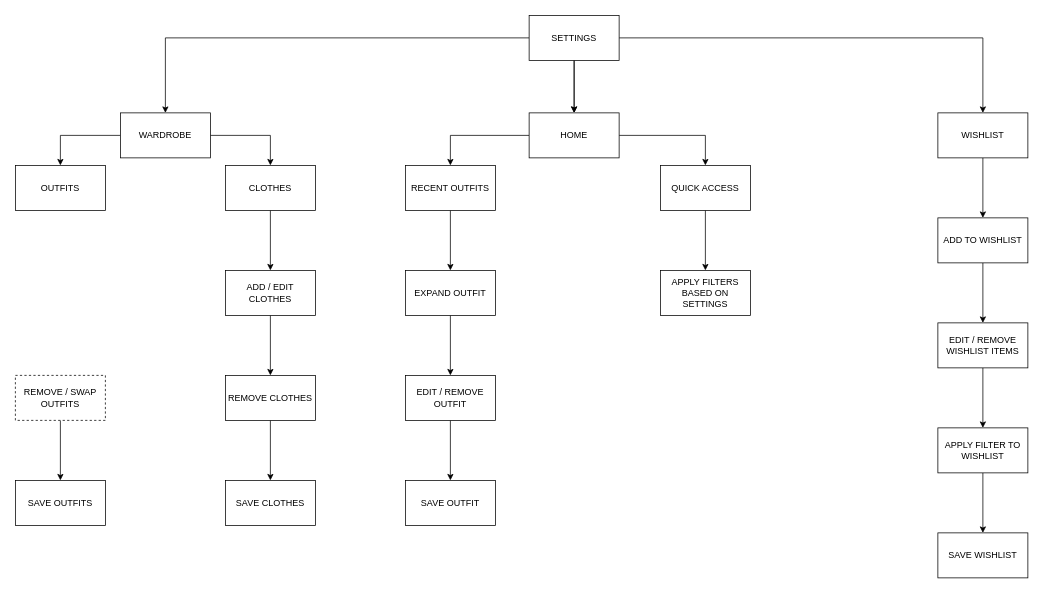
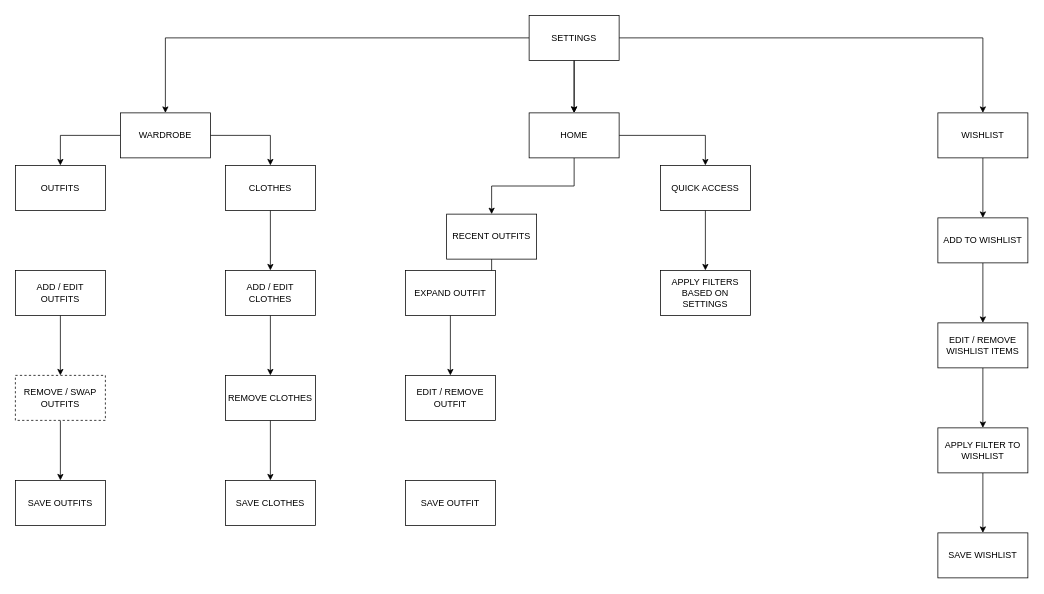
  <mxCell id="0" />
  <mxCell id="1" parent="0" />
  <mxCell id="2" value="" style="edgeStyle=orthogonalEdgeStyle;rounded=0;orthogonalLoop=1;jettySize=auto;html=1;" edge="1" parent="1" source="6" target="9"><mxGeometry relative="1" as="geometry" /></mxCell>
  <mxCell id="3" value="" style="edgeStyle=orthogonalEdgeStyle;rounded=0;orthogonalLoop=1;jettySize=auto;html=1;" edge="1" parent="1" source="6" target="9"><mxGeometry relative="1" as="geometry" /></mxCell>
  <mxCell id="4" value="" style="edgeStyle=orthogonalEdgeStyle;rounded=0;orthogonalLoop=1;jettySize=auto;html=1;" edge="1" parent="1" source="6" target="12"><mxGeometry relative="1" as="geometry" /></mxCell>
  <mxCell id="5" value="" style="edgeStyle=orthogonalEdgeStyle;rounded=0;orthogonalLoop=1;jettySize=auto;html=1;" edge="1" parent="1" source="6" target="14"><mxGeometry relative="1" as="geometry" /></mxCell>
  <mxCell id="6" value="SETTINGS" style="rounded=0;whiteSpace=wrap;html=1;" vertex="1" parent="1"><mxGeometry x="705" y="20" width="120" height="60" as="geometry" /></mxCell>
  <mxCell id="7" value="" style="edgeStyle=orthogonalEdgeStyle;rounded=0;orthogonalLoop=1;jettySize=auto;html=1;" edge="1" parent="1" source="9" target="19"><mxGeometry relative="1" as="geometry" /></mxCell>
  <mxCell id="8" value="" style="edgeStyle=orthogonalEdgeStyle;rounded=0;orthogonalLoop=1;jettySize=auto;html=1;" edge="1" parent="1" source="9" target="27"><mxGeometry relative="1" as="geometry" /></mxCell>
  <mxCell id="9" value="HOME" style="rounded=0;whiteSpace=wrap;html=1;" vertex="1" parent="1"><mxGeometry x="705" y="150" width="120" height="60" as="geometry" /></mxCell>
  <mxCell id="10" value="" style="edgeStyle=orthogonalEdgeStyle;rounded=0;orthogonalLoop=1;jettySize=auto;html=1;" edge="1" parent="1" source="12" target="15"><mxGeometry relative="1" as="geometry" /></mxCell>
  <mxCell id="11" value="" style="edgeStyle=orthogonalEdgeStyle;rounded=0;orthogonalLoop=1;jettySize=auto;html=1;" edge="1" parent="1" source="12" target="17"><mxGeometry relative="1" as="geometry" /></mxCell>
  <mxCell id="12" value="WARDROBE" style="rounded=0;whiteSpace=wrap;html=1;" vertex="1" parent="1"><mxGeometry x="160" y="150" width="120" height="60" as="geometry" /></mxCell>
  <mxCell id="13" value="" style="edgeStyle=orthogonalEdgeStyle;rounded=0;orthogonalLoop=1;jettySize=auto;html=1;" edge="1" parent="1" source="14" target="39"><mxGeometry relative="1" as="geometry" /></mxCell>
  <mxCell id="14" value="WISHLIST" style="rounded=0;whiteSpace=wrap;html=1;" vertex="1" parent="1"><mxGeometry x="1250" y="150" width="120" height="60" as="geometry" /></mxCell>
  <mxCell id="15" value="OUTFITS" style="rounded=0;whiteSpace=wrap;html=1;" vertex="1" parent="1"><mxGeometry x="20" y="220" width="120" height="60" as="geometry" /></mxCell>
  <mxCell id="16" value="" style="edgeStyle=orthogonalEdgeStyle;rounded=0;orthogonalLoop=1;jettySize=auto;html=1;" edge="1" parent="1" source="17" target="25"><mxGeometry relative="1" as="geometry" /></mxCell>
  <mxCell id="17" value="CLOTHES" style="rounded=0;whiteSpace=wrap;html=1;" vertex="1" parent="1"><mxGeometry x="300" y="220" width="120" height="60" as="geometry" /></mxCell>
  <mxCell id="18" value="" style="edgeStyle=orthogonalEdgeStyle;rounded=0;orthogonalLoop=1;jettySize=auto;html=1;" edge="1" parent="1" source="19" target="31"><mxGeometry relative="1" as="geometry" /></mxCell>
- <mxCell id="19" value="RECENT OUTFITS" style="rounded=0;whiteSpace=wrap;html=1;" vertex="1" parent="1"><mxGeometry x="540" y="220" width="120" height="60" as="geometry" /></mxCell>
+ <mxCell id="19" value="RECENT OUTFITS" style="rounded=0;whiteSpace=wrap;html=1;" vertex="1" parent="1"><mxGeometry x="595" y="285" width="120" height="60" as="geometry" /></mxCell>
+ <mxCell id="20" value="" style="edgeStyle=orthogonalEdgeStyle;rounded=0;orthogonalLoop=1;jettySize=auto;html=1;" edge="1" parent="1" source="21" target="23"><mxGeometry relative="1" as="geometry" /></mxCell>
+ <mxCell id="21" value="&lt;div&gt;ADD / EDIT&lt;/div&gt;&lt;div&gt;OUTFITS&lt;/div&gt;" style="rounded=0;whiteSpace=wrap;html=1;" vertex="1" parent="1"><mxGeometry x="20" y="360" width="120" height="60" as="geometry" /></mxCell>
  <mxCell id="22" value="" style="edgeStyle=orthogonalEdgeStyle;rounded=0;orthogonalLoop=1;jettySize=auto;html=1;" edge="1" parent="1" source="23" target="37"><mxGeometry relative="1" as="geometry" /></mxCell>
  <mxCell id="23" value="&lt;div&gt;REMOVE / SWAP OUTFITS&lt;/div&gt;" style="rounded=0;whiteSpace=wrap;html=1;dashed=1;" vertex="1" parent="1"><mxGeometry x="20" y="500" width="120" height="60" as="geometry" /></mxCell>
  <mxCell id="24" value="" style="edgeStyle=orthogonalEdgeStyle;rounded=0;orthogonalLoop=1;jettySize=auto;html=1;" edge="1" parent="1" source="25" target="29"><mxGeometry relative="1" as="geometry" /></mxCell>
  <mxCell id="25" value="ADD / EDIT CLOTHES" style="rounded=0;whiteSpace=wrap;html=1;" vertex="1" parent="1"><mxGeometry x="300" y="360" width="120" height="60" as="geometry" /></mxCell>
  <mxCell id="26" value="" style="edgeStyle=orthogonalEdgeStyle;rounded=0;orthogonalLoop=1;jettySize=auto;html=1;" edge="1" parent="1" source="27" target="35"><mxGeometry relative="1" as="geometry" /></mxCell>
  <mxCell id="27" value="QUICK ACCESS" style="rounded=0;whiteSpace=wrap;html=1;" vertex="1" parent="1"><mxGeometry x="880" y="220" width="120" height="60" as="geometry" /></mxCell>
  <mxCell id="28" value="" style="edgeStyle=orthogonalEdgeStyle;rounded=0;orthogonalLoop=1;jettySize=auto;html=1;" edge="1" parent="1" source="29" target="36"><mxGeometry relative="1" as="geometry" /></mxCell>
  <mxCell id="29" value="REMOVE CLOTHES" style="rounded=0;whiteSpace=wrap;html=1;" vertex="1" parent="1"><mxGeometry x="300" y="500" width="120" height="60" as="geometry" /></mxCell>
  <mxCell id="30" value="" style="edgeStyle=orthogonalEdgeStyle;rounded=0;orthogonalLoop=1;jettySize=auto;html=1;" edge="1" parent="1" source="31" target="33"><mxGeometry relative="1" as="geometry" /></mxCell>
  <mxCell id="31" value="EXPAND OUTFIT" style="rounded=0;whiteSpace=wrap;html=1;" vertex="1" parent="1"><mxGeometry x="540" y="360" width="120" height="60" as="geometry" /></mxCell>
- <mxCell id="32" value="" style="edgeStyle=orthogonalEdgeStyle;rounded=0;orthogonalLoop=1;jettySize=auto;html=1;" edge="1" parent="1" source="33" target="34"><mxGeometry relative="1" as="geometry" /></mxCell>
  <mxCell id="33" value="EDIT / REMOVE OUTFIT" style="rounded=0;whiteSpace=wrap;html=1;" vertex="1" parent="1"><mxGeometry x="540" y="500" width="120" height="60" as="geometry" /></mxCell>
  <mxCell id="34" value="SAVE OUTFIT" style="rounded=0;whiteSpace=wrap;html=1;" vertex="1" parent="1"><mxGeometry x="540" y="640" width="120" height="60" as="geometry" /></mxCell>
  <mxCell id="35" value="&lt;div&gt;APPLY FILTERS BASED ON SETTINGS&lt;/div&gt;" style="rounded=0;whiteSpace=wrap;html=1;" vertex="1" parent="1"><mxGeometry x="880" y="360" width="120" height="60" as="geometry" /></mxCell>
  <mxCell id="36" value="SAVE CLOTHES" style="rounded=0;whiteSpace=wrap;html=1;" vertex="1" parent="1"><mxGeometry x="300" y="640" width="120" height="60" as="geometry" /></mxCell>
  <mxCell id="37" value="&lt;div&gt;SAVE OUTFITS&lt;/div&gt;" style="rounded=0;whiteSpace=wrap;html=1;" vertex="1" parent="1"><mxGeometry x="20" y="640" width="120" height="60" as="geometry" /></mxCell>
  <mxCell id="38" value="" style="edgeStyle=orthogonalEdgeStyle;rounded=0;orthogonalLoop=1;jettySize=auto;html=1;" edge="1" parent="1" source="39" target="41"><mxGeometry relative="1" as="geometry" /></mxCell>
  <mxCell id="39" value="ADD TO WISHLIST" style="rounded=0;whiteSpace=wrap;html=1;" vertex="1" parent="1"><mxGeometry x="1250" y="290" width="120" height="60" as="geometry" /></mxCell>
  <mxCell id="40" value="" style="edgeStyle=orthogonalEdgeStyle;rounded=0;orthogonalLoop=1;jettySize=auto;html=1;" edge="1" parent="1" source="41" target="43"><mxGeometry relative="1" as="geometry" /></mxCell>
  <mxCell id="41" value="EDIT / REMOVE&lt;div&gt;WISHLIST ITEMS&lt;/div&gt;" style="rounded=0;whiteSpace=wrap;html=1;" vertex="1" parent="1"><mxGeometry x="1250" y="430" width="120" height="60" as="geometry" /></mxCell>
  <mxCell id="42" value="" style="edgeStyle=orthogonalEdgeStyle;rounded=0;orthogonalLoop=1;jettySize=auto;html=1;" edge="1" parent="1" source="43" target="44"><mxGeometry relative="1" as="geometry" /></mxCell>
  <mxCell id="43" value="APPLY FILTER TO WISHLIST" style="rounded=0;whiteSpace=wrap;html=1;" vertex="1" parent="1"><mxGeometry x="1250" y="570" width="120" height="60" as="geometry" /></mxCell>
  <mxCell id="44" value="SAVE WISHLIST" style="rounded=0;whiteSpace=wrap;html=1;" vertex="1" parent="1"><mxGeometry x="1250" y="710" width="120" height="60" as="geometry" /></mxCell>
